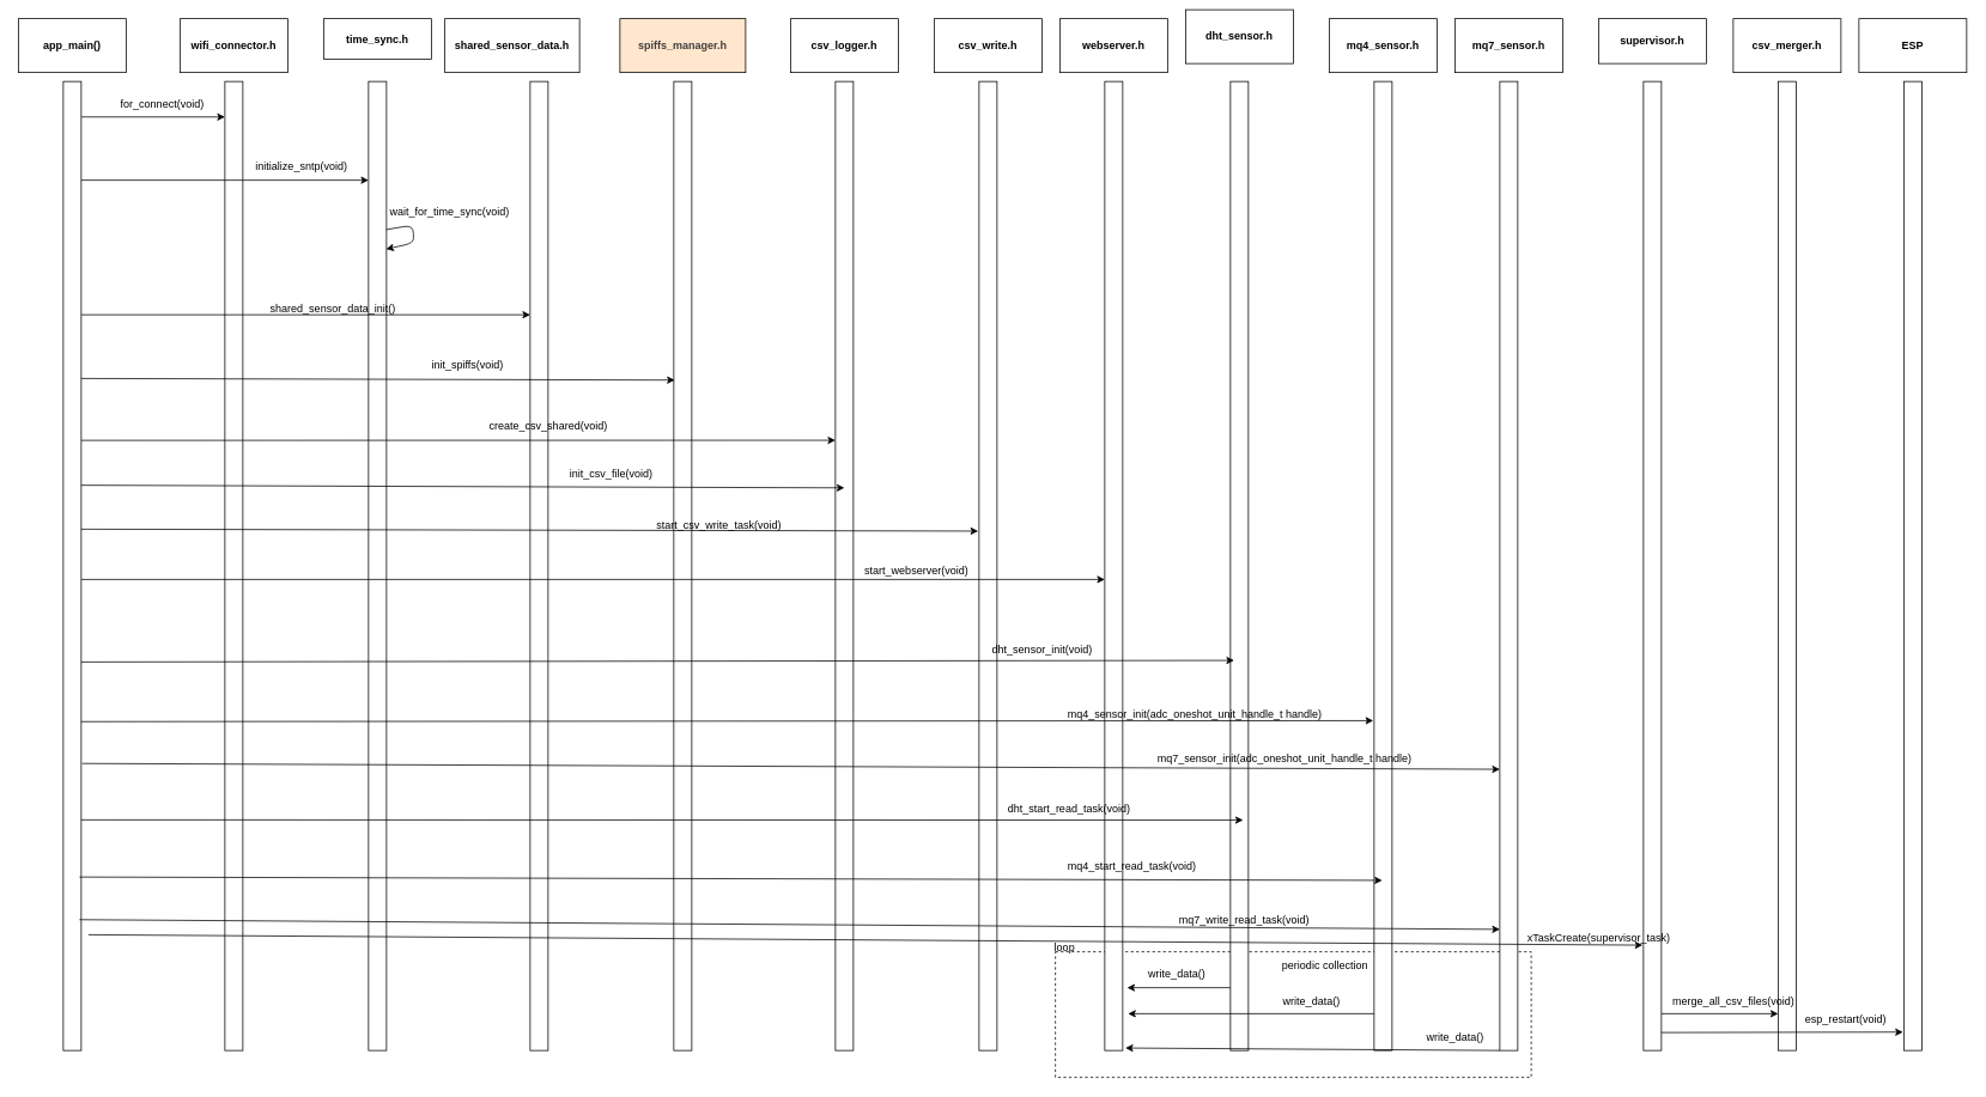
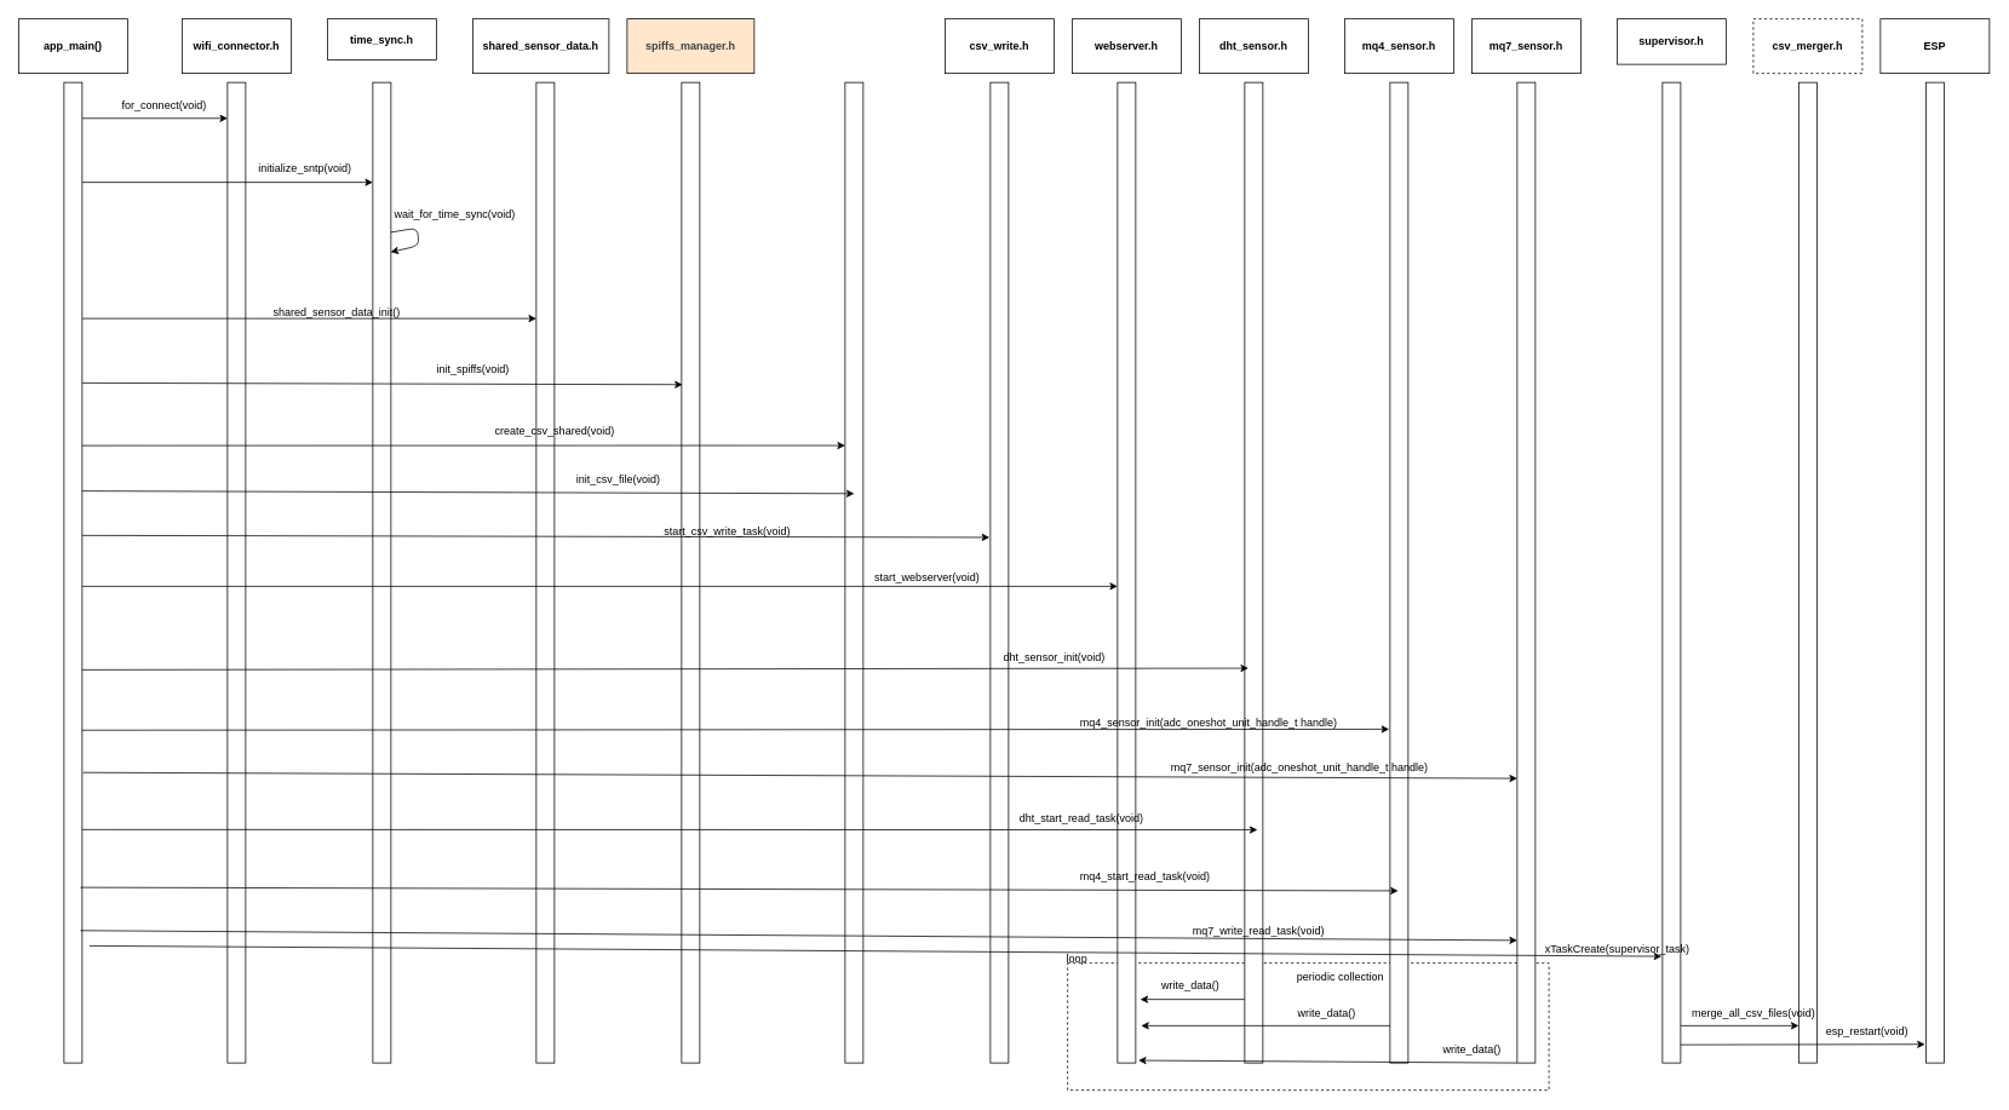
  <mxCell id="0" />
  <mxCell id="1" parent="0" />
  <mxCell id="2" value="" style="rounded=0;whiteSpace=wrap;html=1;dashed=1;" parent="1" vertex="1"><mxGeometry x="1175" y="1060" width="530" height="140" as="geometry" /></mxCell>
  <mxCell id="3" style="edgeStyle=none;html=1;entryX=1;entryY=0.5;entryDx=0;entryDy=0;" parent="1" edge="1"><mxGeometry relative="1" as="geometry"><mxPoint x="1375" y="1100" as="sourcePoint" /><mxPoint x="1255" y="1100" as="targetPoint" /></mxGeometry></mxCell>
  <mxCell id="4" value="" style="rounded=0;whiteSpace=wrap;html=1;" parent="1" vertex="1"><mxGeometry x="1370" y="90" width="20" height="1080" as="geometry" /></mxCell>
  <mxCell id="5" value="" style="rounded=0;whiteSpace=wrap;html=1;" parent="1" vertex="1"><mxGeometry x="1530" y="90" width="20" height="1080" as="geometry" /></mxCell>
  <mxCell id="6" value="" style="rounded=0;whiteSpace=wrap;html=1;" parent="1" vertex="1"><mxGeometry x="1670" y="90" width="20" height="1080" as="geometry" /></mxCell>
  <mxCell id="7" value="" style="rounded=0;whiteSpace=wrap;html=1;" parent="1" vertex="1"><mxGeometry x="1230" y="90" width="20" height="1080" as="geometry" /></mxCell>
  <mxCell id="8" style="edgeStyle=none;html=1;entryX=0.98;entryY=0.173;entryDx=0;entryDy=0;exitX=0.94;exitY=0.153;exitDx=0;exitDy=0;exitPerimeter=0;entryPerimeter=0;" parent="1" source="9" target="9" edge="1"><mxGeometry relative="1" as="geometry"><mxPoint x="530" y="198" as="targetPoint" /><mxPoint x="431" y="220" as="sourcePoint" /><Array as="points"><mxPoint x="460" y="250" /><mxPoint x="460" y="270" /></Array></mxGeometry></mxCell>
  <mxCell id="9" value="" style="rounded=0;whiteSpace=wrap;html=1;fontStyle=1" parent="1" vertex="1"><mxGeometry x="410" y="90" width="20" height="1080" as="geometry" /></mxCell>
  <mxCell id="10" value="" style="rounded=0;whiteSpace=wrap;html=1;fontStyle=1" parent="1" vertex="1"><mxGeometry x="590" y="90" width="20" height="1080" as="geometry" /></mxCell>
  <mxCell id="11" value="" style="rounded=0;whiteSpace=wrap;html=1;" parent="1" vertex="1"><mxGeometry x="750" y="90" width="20" height="1080" as="geometry" /></mxCell>
  <mxCell id="12" value="" style="rounded=0;whiteSpace=wrap;html=1;" parent="1" vertex="1"><mxGeometry x="930" y="90" width="20" height="1080" as="geometry" /></mxCell>
  <mxCell id="13" value="" style="rounded=0;whiteSpace=wrap;html=1;" parent="1" vertex="1"><mxGeometry x="1090" y="90" width="20" height="1080" as="geometry" /></mxCell>
  <mxCell id="14" value="" style="rounded=0;whiteSpace=wrap;html=1;fontStyle=1" parent="1" vertex="1"><mxGeometry x="250" y="90" width="20" height="1080" as="geometry" /></mxCell>
  <mxCell id="15" style="edgeStyle=none;html=1;exitX=1;exitY=0.25;exitDx=0;exitDy=0;entryX=0;entryY=0.25;entryDx=0;entryDy=0;" parent="1" edge="1"><mxGeometry relative="1" as="geometry"><mxPoint x="90" y="129.5" as="sourcePoint" /><mxPoint x="250" y="129.5" as="targetPoint" /></mxGeometry></mxCell>
  <mxCell id="16" style="edgeStyle=none;html=1;exitX=1;exitY=0.5;exitDx=0;exitDy=0;entryX=0;entryY=0.5;entryDx=0;entryDy=0;" parent="1" edge="1"><mxGeometry relative="1" as="geometry"><mxPoint x="90" y="200" as="sourcePoint" /><mxPoint x="410" y="200" as="targetPoint" /></mxGeometry></mxCell>
  <mxCell id="17" style="edgeStyle=none;html=1;exitX=1;exitY=0.5;exitDx=0;exitDy=0;entryX=0.05;entryY=0.681;entryDx=0;entryDy=0;entryPerimeter=0;" parent="1" edge="1"><mxGeometry relative="1" as="geometry"><mxPoint x="90" y="421" as="sourcePoint" /><mxPoint x="751" y="422.83" as="targetPoint" /></mxGeometry></mxCell>
  <mxCell id="18" style="edgeStyle=none;html=1;exitX=1;exitY=0.5;exitDx=0;exitDy=0;entryX=0;entryY=0.837;entryDx=0;entryDy=0;entryPerimeter=0;" parent="1" edge="1"><mxGeometry relative="1" as="geometry"><mxPoint x="90" y="490" as="sourcePoint" /><mxPoint x="930" y="489.91" as="targetPoint" /></mxGeometry></mxCell>
  <mxCell id="19" style="edgeStyle=none;html=1;exitX=1;exitY=0.5;exitDx=0;exitDy=0;" parent="1" edge="1"><mxGeometry relative="1" as="geometry"><mxPoint x="90" y="350" as="sourcePoint" /><mxPoint x="590" y="350" as="targetPoint" /></mxGeometry></mxCell>
  <mxCell id="20" style="edgeStyle=none;html=1;exitX=1;exitY=0.75;exitDx=0;exitDy=0;entryX=0;entryY=0.75;entryDx=0;entryDy=0;" parent="1" edge="1"><mxGeometry relative="1" as="geometry"><mxPoint x="90" y="645" as="sourcePoint" /><mxPoint x="1230" y="645" as="targetPoint" /></mxGeometry></mxCell>
  <mxCell id="21" style="edgeStyle=none;html=1;exitX=1;exitY=0.75;exitDx=0;exitDy=0;entryX=0.2;entryY=0.867;entryDx=0;entryDy=0;entryPerimeter=0;" parent="1" edge="1"><mxGeometry relative="1" as="geometry"><mxPoint x="1374" y="735.24" as="targetPoint" /><mxPoint x="90" y="737" as="sourcePoint" /></mxGeometry></mxCell>
  <mxCell id="22" value="" style="rounded=0;whiteSpace=wrap;html=1;fontStyle=1" parent="1" vertex="1"><mxGeometry x="70" y="90" width="20" height="1080" as="geometry" /></mxCell>
  <mxCell id="23" value="&lt;span&gt;app_main()&lt;/span&gt;" style="rounded=0;whiteSpace=wrap;html=1;fontStyle=1" parent="1" vertex="1"><mxGeometry x="20" y="20" width="120" height="60" as="geometry" /></mxCell>
  <mxCell id="24" value="&lt;span&gt;wifi_connector.h&lt;/span&gt;" style="rounded=0;whiteSpace=wrap;html=1;fontStyle=1" parent="1" vertex="1"><mxGeometry x="200" y="20" width="120" height="60" as="geometry" /></mxCell>
  <mxCell id="25" value="&lt;span&gt;time_sync.h&lt;/span&gt;" style="rounded=0;whiteSpace=wrap;html=1;fontStyle=1" parent="1" vertex="1"><mxGeometry x="360" y="20" width="120" height="45" as="geometry" /></mxCell>
- <mxCell id="26" value="&lt;b&gt;shared_sensor_data.h&lt;/b&gt;" style="rounded=0;whiteSpace=wrap;html=1;fontStyle=1" parent="1" vertex="1"><mxGeometry x="495" y="20" width="150" height="60" as="geometry" /></mxCell>
+ <mxCell id="26" value="&lt;b&gt;shared_sensor_data.h&lt;/b&gt;" style="rounded=0;whiteSpace=wrap;html=1;fontStyle=1" parent="1" vertex="1"><mxGeometry x="520" y="20" width="150" height="60" as="geometry" /></mxCell>
  <mxCell id="27" value="&lt;span style=&quot;color: rgb(63, 63, 63); font-weight: 700;&quot;&gt;spiffs_manager.h&lt;/span&gt;" style="rounded=0;whiteSpace=wrap;html=1;fillColor=#ffe6cc;" parent="1" vertex="1"><mxGeometry x="690" y="20" width="140" height="60" as="geometry" /></mxCell>
- <mxCell id="28" value="&lt;b&gt;csv_logger.h&lt;/b&gt;" style="rounded=0;whiteSpace=wrap;html=1;" parent="1" vertex="1"><mxGeometry x="880" y="20" width="120" height="60" as="geometry" /></mxCell>
  <mxCell id="29" value="&lt;b&gt;csv_write.h&lt;/b&gt;" style="rounded=0;whiteSpace=wrap;html=1;" parent="1" vertex="1"><mxGeometry x="1040" y="20" width="120" height="60" as="geometry" /></mxCell>
- <mxCell id="30" value="&lt;b&gt;dht_sensor.h&lt;/b&gt;" style="rounded=0;whiteSpace=wrap;html=1;" parent="1" vertex="1"><mxGeometry x="1320" y="10" width="120" height="60" as="geometry" /></mxCell>
+ <mxCell id="30" value="&lt;b&gt;dht_sensor.h&lt;/b&gt;" style="rounded=0;whiteSpace=wrap;html=1;" parent="1" vertex="1"><mxGeometry x="1320" y="20" width="120" height="60" as="geometry" /></mxCell>
  <mxCell id="31" value="for_connect(void)" style="text;html=1;align=center;verticalAlign=middle;resizable=0;points=[];autosize=1;strokeColor=none;fillColor=none;" parent="1" vertex="1"><mxGeometry x="120" y="100" width="120" height="30" as="geometry" /></mxCell>
  <mxCell id="32" value="initialize_sntp(void)" style="text;html=1;align=center;verticalAlign=middle;resizable=0;points=[];autosize=1;strokeColor=none;fillColor=none;" parent="1" vertex="1"><mxGeometry x="270" y="170" width="130" height="30" as="geometry" /></mxCell>
  <mxCell id="33" value="wait_for_time_sync(void)" style="text;html=1;align=center;verticalAlign=middle;resizable=0;points=[];autosize=1;strokeColor=none;fillColor=none;" parent="1" vertex="1"><mxGeometry x="420" y="220" width="160" height="30" as="geometry" /></mxCell>
  <mxCell id="34" value="init_spiffs(void)" style="text;html=1;align=center;verticalAlign=middle;resizable=0;points=[];autosize=1;strokeColor=none;fillColor=none;" parent="1" vertex="1"><mxGeometry x="470" y="391" width="100" height="30" as="geometry" /></mxCell>
  <mxCell id="35" value="create_csv_shared(void)" style="text;html=1;align=center;verticalAlign=middle;resizable=0;points=[];autosize=1;strokeColor=none;fillColor=none;" parent="1" vertex="1"><mxGeometry x="530" y="459" width="160" height="30" as="geometry" /></mxCell>
  <mxCell id="36" value="shared_sensor_data_init()" style="text;html=1;align=center;verticalAlign=middle;resizable=0;points=[];autosize=1;strokeColor=none;fillColor=none;" parent="1" vertex="1"><mxGeometry x="290" y="328" width="160" height="30" as="geometry" /></mxCell>
  <mxCell id="37" style="edgeStyle=none;html=1;entryX=0;entryY=0.837;entryDx=0;entryDy=0;entryPerimeter=0;" parent="1" edge="1"><mxGeometry relative="1" as="geometry"><mxPoint x="90" y="540" as="sourcePoint" /><mxPoint x="940" y="542.91" as="targetPoint" /></mxGeometry></mxCell>
  <mxCell id="38" value="init_csv_file(void)" style="text;html=1;align=center;verticalAlign=middle;resizable=0;points=[];autosize=1;strokeColor=none;fillColor=none;" parent="1" vertex="1"><mxGeometry x="620" y="512" width="120" height="30" as="geometry" /></mxCell>
  <mxCell id="39" value="start_csv_write_task(void)" style="text;html=1;align=center;verticalAlign=middle;resizable=0;points=[];autosize=1;strokeColor=none;fillColor=none;" parent="1" vertex="1"><mxGeometry x="720" y="570" width="160" height="30" as="geometry" /></mxCell>
  <mxCell id="40" style="edgeStyle=none;html=1;entryX=-0.05;entryY=0.464;entryDx=0;entryDy=0;entryPerimeter=0;exitX=1;exitY=0.462;exitDx=0;exitDy=0;exitPerimeter=0;" parent="1" source="22" target="13" edge="1"><mxGeometry relative="1" as="geometry"><mxPoint x="94" y="588" as="sourcePoint" /><mxPoint x="1082" y="594" as="targetPoint" /></mxGeometry></mxCell>
  <mxCell id="41" value="&lt;b&gt;mq4_sensor.h&lt;/b&gt;" style="rounded=0;whiteSpace=wrap;html=1;" parent="1" vertex="1"><mxGeometry x="1480" y="20" width="120" height="60" as="geometry" /></mxCell>
  <mxCell id="42" value="&lt;b&gt;mq7_sensor.h&lt;/b&gt;" style="rounded=0;whiteSpace=wrap;html=1;" parent="1" vertex="1"><mxGeometry x="1620" y="20" width="120" height="60" as="geometry" /></mxCell>
  <mxCell id="43" value="&lt;b&gt;webserver.h&lt;/b&gt;" style="rounded=0;whiteSpace=wrap;html=1;" parent="1" vertex="1"><mxGeometry x="1180" y="20" width="120" height="60" as="geometry" /></mxCell>
  <mxCell id="44" value="start_webserver(void)" style="text;html=1;align=center;verticalAlign=middle;resizable=0;points=[];autosize=1;strokeColor=none;fillColor=none;" parent="1" vertex="1"><mxGeometry x="950" y="620" width="140" height="30" as="geometry" /></mxCell>
  <mxCell id="45" style="edgeStyle=none;html=1;exitX=1;exitY=0.631;exitDx=0;exitDy=0;entryX=-0.05;entryY=0.63;entryDx=0;entryDy=0;entryPerimeter=0;exitPerimeter=0;" parent="1" edge="1"><mxGeometry relative="1" as="geometry"><mxPoint x="1529" y="802.4" as="targetPoint" /><mxPoint x="90" y="803.48" as="sourcePoint" /></mxGeometry></mxCell>
  <mxCell id="46" style="edgeStyle=none;html=1;exitX=1.05;exitY=0.664;exitDx=0;exitDy=0;entryX=0;entryY=0.67;entryDx=0;entryDy=0;entryPerimeter=0;exitPerimeter=0;" parent="1" edge="1"><mxGeometry relative="1" as="geometry"><mxPoint x="1670" y="856.6" as="targetPoint" /><mxPoint x="91" y="850.12" as="sourcePoint" /></mxGeometry></mxCell>
  <mxCell id="47" value="dht_sensor_init(void)" style="text;html=1;align=center;verticalAlign=middle;resizable=0;points=[];autosize=1;strokeColor=none;fillColor=none;" parent="1" vertex="1"><mxGeometry x="1095" y="708" width="130" height="30" as="geometry" /></mxCell>
  <mxCell id="48" value="mq4_sensor_init(adc_oneshot_unit_handle_t handle)" style="text;html=1;align=center;verticalAlign=middle;resizable=0;points=[];autosize=1;strokeColor=none;fillColor=none;" parent="1" vertex="1"><mxGeometry x="1175" y="780" width="310" height="30" as="geometry" /></mxCell>
  <mxCell id="49" value="mq7_sensor_init(adc_oneshot_unit_handle_t handle)" style="text;html=1;align=center;verticalAlign=middle;resizable=0;points=[];autosize=1;strokeColor=none;fillColor=none;" parent="1" vertex="1"><mxGeometry x="1275" y="830" width="310" height="30" as="geometry" /></mxCell>
  <mxCell id="50" style="edgeStyle=none;html=1;exitX=1;exitY=0.762;exitDx=0;exitDy=0;entryX=0.2;entryY=0.867;entryDx=0;entryDy=0;entryPerimeter=0;exitPerimeter=0;" parent="1" source="22" edge="1"><mxGeometry relative="1" as="geometry"><mxPoint x="1384" y="913.24" as="targetPoint" /><mxPoint x="100" y="915" as="sourcePoint" /></mxGeometry></mxCell>
  <mxCell id="51" style="edgeStyle=none;html=1;exitX=0.9;exitY=0.821;exitDx=0;exitDy=0;entryX=-0.05;entryY=0.63;entryDx=0;entryDy=0;entryPerimeter=0;exitPerimeter=0;" parent="1" source="22" edge="1"><mxGeometry relative="1" as="geometry"><mxPoint x="1539" y="980.4" as="targetPoint" /><mxPoint x="100" y="981.48" as="sourcePoint" /></mxGeometry></mxCell>
  <mxCell id="52" style="edgeStyle=none;html=1;exitX=0.9;exitY=0.865;exitDx=0;exitDy=0;exitPerimeter=0;" parent="1" source="22" edge="1"><mxGeometry relative="1" as="geometry"><mxPoint x="1670" y="1035" as="targetPoint" /><mxPoint x="101" y="1028.12" as="sourcePoint" /></mxGeometry></mxCell>
  <mxCell id="53" value="dht_start_read_task(void)" style="text;html=1;align=center;verticalAlign=middle;resizable=0;points=[];autosize=1;strokeColor=none;fillColor=none;" parent="1" vertex="1"><mxGeometry x="1110" y="886" width="160" height="30" as="geometry" /></mxCell>
  <mxCell id="54" value="mq4_start_read_task(&lt;span style=&quot;color: rgb(0, 0, 0);&quot;&gt;void&lt;/span&gt;)" style="text;html=1;align=center;verticalAlign=middle;resizable=0;points=[];autosize=1;strokeColor=none;fillColor=none;" parent="1" vertex="1"><mxGeometry x="1175" y="950" width="170" height="30" as="geometry" /></mxCell>
  <mxCell id="55" value="mq7_write_read_task(&lt;span style=&quot;color: rgb(0, 0, 0);&quot;&gt;void&lt;/span&gt;)" style="text;html=1;align=center;verticalAlign=middle;resizable=0;points=[];autosize=1;strokeColor=none;fillColor=none;" parent="1" vertex="1"><mxGeometry x="1300" y="1010" width="170" height="30" as="geometry" /></mxCell>
  <mxCell id="56" value="loop" style="text;html=1;align=center;verticalAlign=middle;resizable=0;points=[];autosize=1;strokeColor=none;fillColor=none;" parent="1" vertex="1"><mxGeometry x="1160" y="1040" width="50" height="30" as="geometry" /></mxCell>
  <mxCell id="57" value="periodic collection" style="text;html=1;align=center;verticalAlign=middle;resizable=0;points=[];autosize=1;strokeColor=none;fillColor=none;" parent="1" vertex="1"><mxGeometry x="1415" y="1060" width="120" height="30" as="geometry" /></mxCell>
  <mxCell id="58" style="edgeStyle=none;html=1;entryX=1;entryY=0.5;entryDx=0;entryDy=0;" parent="1" edge="1"><mxGeometry relative="1" as="geometry"><mxPoint x="1530" y="1129" as="sourcePoint" /><mxPoint x="1256" y="1129.02" as="targetPoint" /></mxGeometry></mxCell>
  <mxCell id="59" style="edgeStyle=none;html=1;entryX=0.9;entryY=0.953;entryDx=0;entryDy=0;entryPerimeter=0;exitX=0;exitY=1;exitDx=0;exitDy=0;" parent="1" source="6" edge="1"><mxGeometry relative="1" as="geometry"><mxPoint x="1674" y="1172.72" as="sourcePoint" /><mxPoint x="1253" y="1167.24" as="targetPoint" /></mxGeometry></mxCell>
  <mxCell id="60" value="write_data()" style="text;html=1;align=center;verticalAlign=middle;resizable=0;points=[];autosize=1;strokeColor=none;fillColor=none;" parent="1" vertex="1"><mxGeometry x="1265" y="1070" width="90" height="30" as="geometry" /></mxCell>
  <mxCell id="61" value="write_data()" style="text;html=1;align=center;verticalAlign=middle;resizable=0;points=[];autosize=1;strokeColor=none;fillColor=none;" parent="1" vertex="1"><mxGeometry x="1415" y="1100" width="90" height="30" as="geometry" /></mxCell>
  <mxCell id="62" value="write_data()" style="text;html=1;align=center;verticalAlign=middle;resizable=0;points=[];autosize=1;strokeColor=none;fillColor=none;" parent="1" vertex="1"><mxGeometry x="1575" y="1140" width="90" height="30" as="geometry" /></mxCell>
  <mxCell id="63" style="edgeStyle=none;html=1;exitX=1;exitY=0.75;exitDx=0;exitDy=0;entryX=0;entryY=0.75;entryDx=0;entryDy=0;" parent="1" edge="1"><mxGeometry relative="1" as="geometry"><mxPoint x="1850" y="1129" as="sourcePoint" /><mxPoint x="1980" y="1129" as="targetPoint" /></mxGeometry></mxCell>
  <mxCell id="64" value="" style="rounded=0;whiteSpace=wrap;html=1;" parent="1" vertex="1"><mxGeometry x="1830" y="90" width="20" height="1080" as="geometry" /></mxCell>
  <mxCell id="65" value="&lt;b&gt;supervisor.h&lt;/b&gt;" style="rounded=0;whiteSpace=wrap;html=1;" parent="1" vertex="1"><mxGeometry x="1780" y="20" width="120" height="50" as="geometry" /></mxCell>
  <mxCell id="66" value="" style="rounded=0;whiteSpace=wrap;html=1;" parent="1" vertex="1"><mxGeometry x="1980" y="90" width="20" height="1080" as="geometry" /></mxCell>
- <mxCell id="67" value="&lt;b&gt;csv_merger.h&lt;/b&gt;" style="rounded=0;whiteSpace=wrap;html=1;" parent="1" vertex="1"><mxGeometry x="1930" y="20" width="120" height="60" as="geometry" /></mxCell>
+ <mxCell id="67" value="&lt;b&gt;csv_merger.h&lt;/b&gt;" style="rounded=0;whiteSpace=wrap;html=1;dashed=1;" parent="1" vertex="1"><mxGeometry x="1930" y="20" width="120" height="60" as="geometry" /></mxCell>
  <mxCell id="68" value="" style="rounded=0;whiteSpace=wrap;html=1;" parent="1" vertex="1"><mxGeometry x="2120" y="90" width="20" height="1080" as="geometry" /></mxCell>
  <mxCell id="69" value="&lt;b&gt;ESP&lt;/b&gt;" style="rounded=0;whiteSpace=wrap;html=1;" parent="1" vertex="1"><mxGeometry x="2070" y="20" width="120" height="60" as="geometry" /></mxCell>
  <mxCell id="70" style="edgeStyle=none;html=1;exitX=0.9;exitY=0.865;exitDx=0;exitDy=0;exitPerimeter=0;entryX=-0.05;entryY=0.895;entryDx=0;entryDy=0;entryPerimeter=0;" parent="1" edge="1"><mxGeometry relative="1" as="geometry"><mxPoint x="1829" y="1052.6" as="targetPoint" /><mxPoint x="98" y="1041" as="sourcePoint" /></mxGeometry></mxCell>
  <mxCell id="71" value="xTaskCreate(supervisor_task)" style="text;html=1;align=center;verticalAlign=middle;resizable=0;points=[];autosize=1;strokeColor=none;fillColor=none;" parent="1" vertex="1"><mxGeometry x="1690" y="1030" width="180" height="30" as="geometry" /></mxCell>
  <mxCell id="72" value="merge_all_csv_files(void)" style="text;html=1;align=center;verticalAlign=middle;resizable=0;points=[];autosize=1;strokeColor=none;fillColor=none;" parent="1" vertex="1"><mxGeometry x="1850" y="1100" width="160" height="30" as="geometry" /></mxCell>
  <mxCell id="73" value="esp_restart(void)" style="text;html=1;align=center;verticalAlign=middle;resizable=0;points=[];autosize=1;strokeColor=none;fillColor=none;" parent="1" vertex="1"><mxGeometry x="2000" y="1120" width="110" height="30" as="geometry" /></mxCell>
  <mxCell id="74" style="edgeStyle=none;html=1;exitX=1;exitY=0.75;exitDx=0;exitDy=0;entryX=-0.05;entryY=0.981;entryDx=0;entryDy=0;entryPerimeter=0;" parent="1" target="68" edge="1"><mxGeometry relative="1" as="geometry"><mxPoint x="1850" y="1150" as="sourcePoint" /><mxPoint x="1980" y="1150" as="targetPoint" /></mxGeometry></mxCell>
